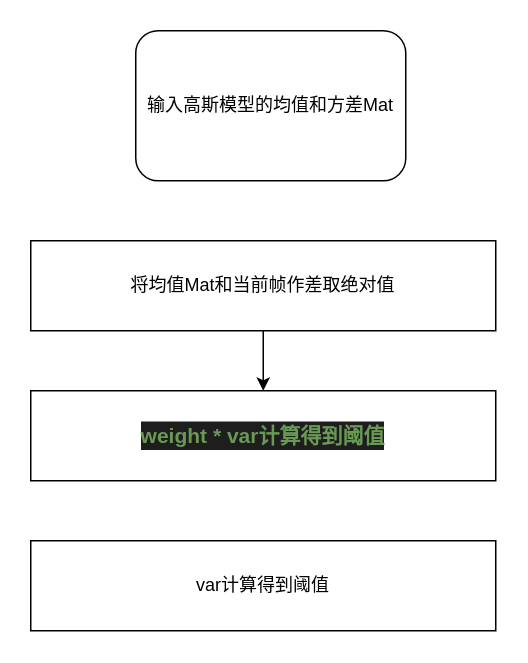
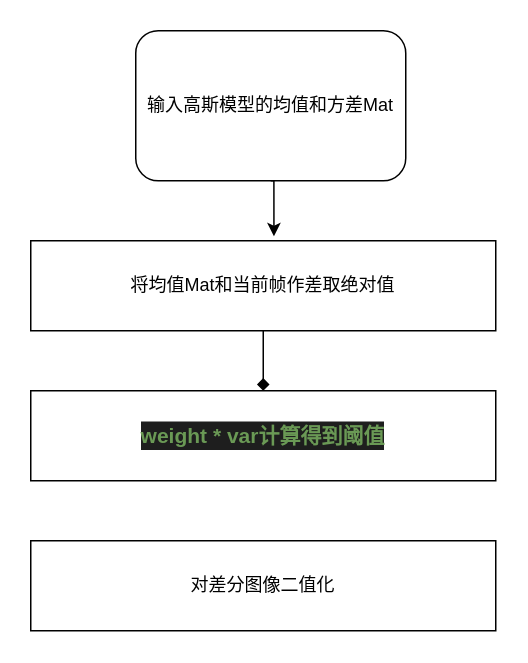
  <mxCell id="0" />
  <mxCell id="1" parent="0" />
+ <mxCell id="2" style="edgeStyle=orthogonalEdgeStyle;rounded=0;orthogonalLoop=1;jettySize=auto;html=1;exitX=0.5;exitY=1;exitDx=0;exitDy=0;entryX=0.523;entryY=-0.05;entryDx=0;entryDy=0;entryPerimeter=0;" parent="1" source="3" target="5" edge="1"><mxGeometry relative="1" as="geometry" /></mxCell>
  <mxCell id="3" value="输入高斯模型的均值和方差Mat" style="rounded=1;whiteSpace=wrap;html=1;" parent="1" vertex="1"><mxGeometry x="90" y="20" width="180" height="100" as="geometry" /></mxCell>
- <mxCell id="4" style="edgeStyle=orthogonalEdgeStyle;rounded=0;orthogonalLoop=1;jettySize=auto;html=1;exitX=0.5;exitY=1;exitDx=0;exitDy=0;entryX=0.5;entryY=0;entryDx=0;entryDy=0;" parent="1" source="5" target="6" edge="1"><mxGeometry relative="1" as="geometry" /></mxCell>
+ <mxCell id="4" style="edgeStyle=orthogonalEdgeStyle;rounded=0;orthogonalLoop=1;jettySize=auto;html=1;exitX=0.5;exitY=1;exitDx=0;exitDy=0;entryX=0.5;entryY=0;entryDx=0;entryDy=0;endArrow=diamond;" parent="1" source="5" target="6" edge="1"><mxGeometry relative="1" as="geometry" /></mxCell>
  <mxCell id="5" value="将均值Mat和当前帧作差取绝对值" style="rounded=0;whiteSpace=wrap;html=1;" parent="1" vertex="1"><mxGeometry x="20" y="160" width="310" height="60" as="geometry" /></mxCell>
  <mxCell id="6" value="&lt;div style=&quot;color: rgb(212 , 212 , 212) ; background-color: rgb(30 , 30 , 30) ; font-weight: 600 ; font-size: 14px ; line-height: 19px&quot;&gt;&lt;span style=&quot;color: #6a9955&quot;&gt;weight * var计算得到阈值&lt;/span&gt;&lt;/div&gt;" style="rounded=0;whiteSpace=wrap;html=1;" parent="1" vertex="1"><mxGeometry x="20" y="260" width="310" height="60" as="geometry" /></mxCell>
- <mxCell id="7" value="var计算得到阈值" style="rounded=0;whiteSpace=wrap;html=1;" parent="1" vertex="1"><mxGeometry x="20" y="360" width="310" height="60" as="geometry" /></mxCell>
+ <mxCell id="7" value="对差分图像二值化" style="rounded=0;whiteSpace=wrap;html=1;" parent="1" vertex="1"><mxGeometry x="20" y="360" width="310" height="60" as="geometry" /></mxCell>
